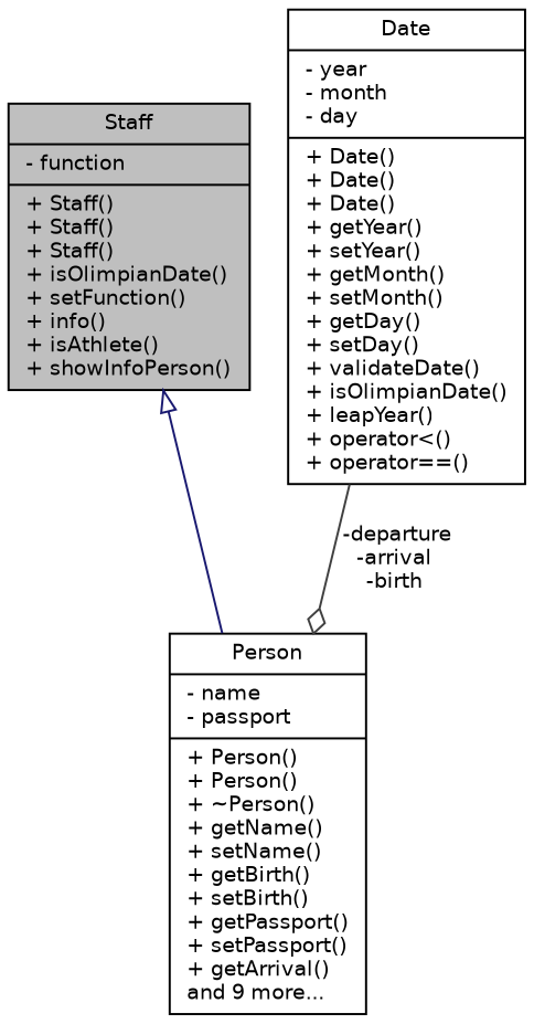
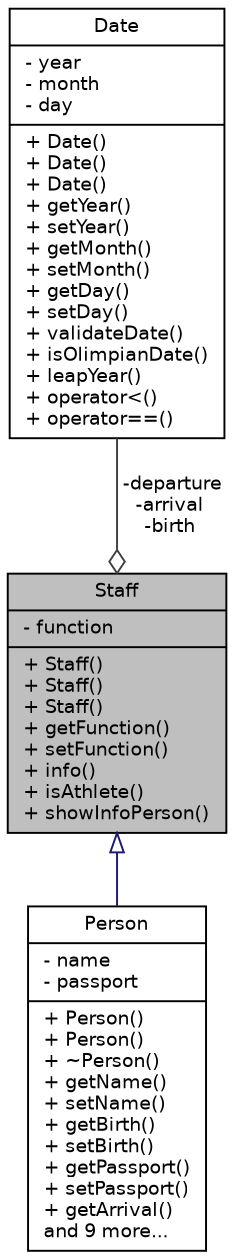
  digraph {
    node [color=black fillcolor=white fontname=Helvetica fontsize=10 shape=record style=filled]
    edge [fontname=Helvetica fontsize=10 labelfontname=Helvetica labelfontsize=10 style=solid]
-   n1 [fillcolor=grey75 fontcolor=black height=0.2 label="{Staff\n|- function\l|+ Staff()\l+ Staff()\l+ Staff()\l+ isOlimpianDate()\l+ setFunction()\l+ info()\l+ isAthlete()\l+ showInfoPerson()\l}" width=0.4]
+   n1 [fillcolor=grey75 fontcolor=black height=0.2 label="{Staff\n|- function\l|+ Staff()\l+ Staff()\l+ Staff()\l+ getFunction()\l+ setFunction()\l+ info()\l+ isAthlete()\l+ showInfoPerson()\l}" width=0.4]
    n2 [height=0.2 label="{Person\n|- name\l- passport\l|+ Person()\l+ Person()\l+ ~Person()\l+ getName()\l+ setName()\l+ getBirth()\l+ setBirth()\l+ getPassport()\l+ setPassport()\l+ getArrival()\land 9 more...\l}" width=0.4]
    n3 [height=0.2 label="{Date\n|- year\l- month\l- day\l|+ Date()\l+ Date()\l+ Date()\l+ getYear()\l+ setYear()\l+ getMonth()\l+ setMonth()\l+ getDay()\l+ setDay()\l+ validateDate()\l+ isOlimpianDate()\l+ leapYear()\l+ operator\<()\l+ operator==()\l}" width=0.4]
    n1 -> n2 [arrowtail=onormal color=midnightblue dir=back]
-   n3 -> n2 [arrowhead=odiamond color=grey25 label=" -departure\n-arrival\n-birth"]
+   n3 -> n1 [arrowhead=odiamond color=grey25 label=" -departure\n-arrival\n-birth"]
  }
